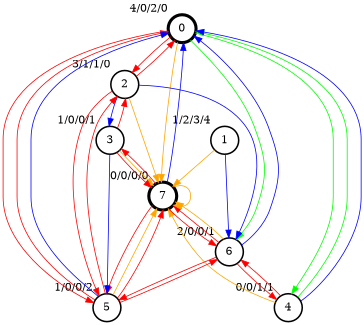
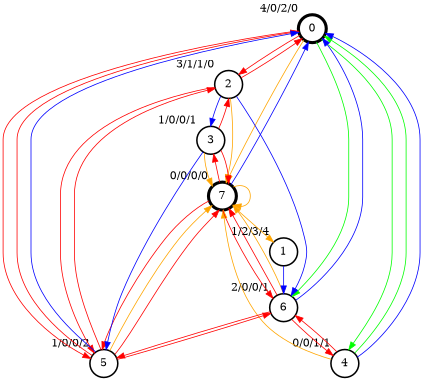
  digraph {
    forcelabels=true
    node [penwidth=2 shape=circle]
    edge [color=red]
    0 [penwidth=4 xlabel="4/0/2/0"]
    2 [xlabel="3/1/1/0"]
    4 [xlabel="0/0/1/1"]
    5 [xlabel="1/0/0/2"]
    6 [xlabel="2/0/0/1"]
    7 [penwidth=4 xlabel="0/0/0/0"]
    3 [xlabel="1/0/0/1"]
    1 [xlabel="1/2/3/4"]
    0 -> 2
    0 -> 4 [color=green]
    0 -> 5
    0 -> 6 [color=green]
    0 -> 7 [color=orange]
    2 -> 0
    2 -> 5
    2 -> 6 [color=blue]
    2 -> 7 [color=orange]
    2 -> 3 [color=blue]
    4 -> 0 [color=green]
    4 -> 0 [color=blue]
    4 -> 6
    4 -> 7 [color=orange]
    5 -> 0
    5 -> 0 [color=blue]
    5 -> 2
    5 -> 6
    5 -> 7 [color=orange]
    5 -> 7
    6 -> 0 [color=blue]
    6 -> 4
    6 -> 5
    6 -> 7
    6 -> 7 [color=orange]
    7 -> 0 [color=blue]
    7 -> 5
    7 -> 6
    7 -> 7 [color=orange]
    7 -> 3
    3 -> 2
    3 -> 5 [color=blue]
    3 -> 7 [color=orange]
    3 -> 7
    1 -> 6 [color=blue]
-   1 -> 7 [color=orange]
+   7 -> 1 [color=orange]
  }
